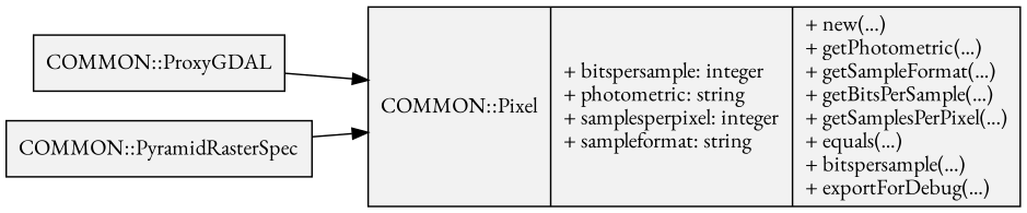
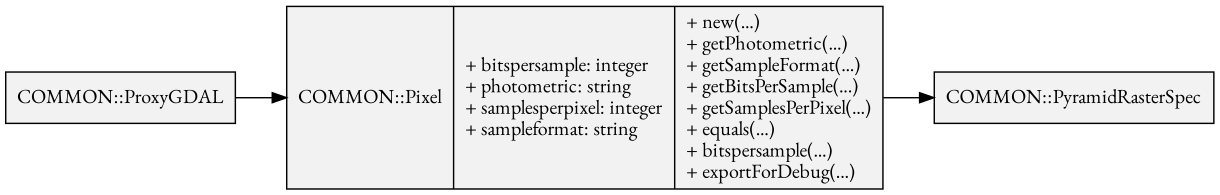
  digraph {
    fontname="EB Garamond"
    rankdir=LR
    node [fillcolor=gray95 fontname="EB Garamond" shape=record style=filled]
    edge [fontname="EB Garamond"]
    n1 [label="{COMMON::Pixel|+ bitspersample: integer\l+ photometric: string\l+ samplesperpixel: integer\l+ sampleformat: string\l|+ new(...)\l+ getPhotometric(...)\l+ getSampleFormat(...)\l+ getBitsPerSample(...)\l+ getSamplesPerPixel(...)\l+ equals(...)\l+ bitspersample(...)\l+ exportForDebug(...)\l}"]
    n2 [label="{COMMON::ProxyGDAL}"]
    n3 [label="{COMMON::PyramidRasterSpec}"]
    n2 -> n1
-   n3 -> n1
+   n1 -> n3
  }
